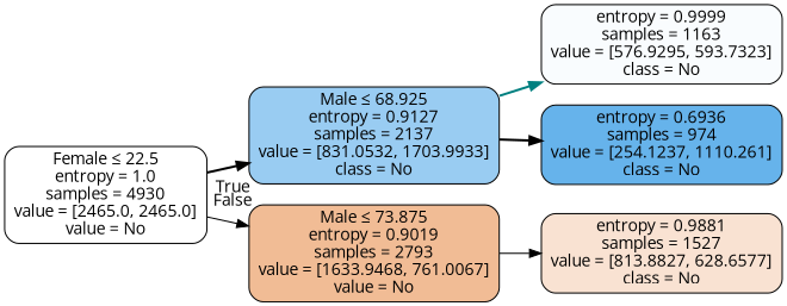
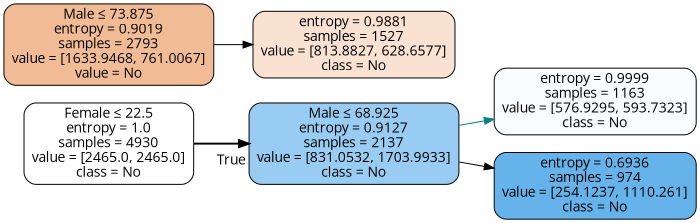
  digraph {
    fontname="Open Sans"
    rankdir=LR
    node [color=black fontname="Open Sans" shape=box style="filled, rounded"]
    edge [color=black fontname="Open Sans" style=bold]
-   n1 [fillcolor="#399de500" label=<Female &le; 22.5<br/>entropy = 1.0<br/>samples = 4930<br/>value = [2465.0, 2465.0]<br/>value = No>]
+   n1 [fillcolor="#399de500" label=<Female &le; 22.5<br/>entropy = 1.0<br/>samples = 4930<br/>value = [2465.0, 2465.0]<br/>class = No>]
    n2 [fillcolor="#399de583" label=<Male &le; 68.925<br/>entropy = 0.9127<br/>samples = 2137<br/>value = [831.0532, 1703.9933]<br/>class = No>]
    n3 [fillcolor="#e5813988" label=<Male &le; 73.875<br/>entropy = 0.9019<br/>samples = 2793<br/>value = [1633.9468, 761.0067]<br/>value = No>]
    n4 [fillcolor="#399de507" label=<entropy = 0.9999<br/>samples = 1163<br/>value = [576.9295, 593.7323]<br/>class = No>]
    n5 [fillcolor="#399de5c5" label=<entropy = 0.6936<br/>samples = 974<br/>value = [254.1237, 1110.261]<br/>class = No>]
    n6 [fillcolor="#e581393a" label=<entropy = 0.9881<br/>samples = 1527<br/>value = [813.8827, 628.6577]<br/>class = No>]
    n1 -> n2 [headlabel=True labelangle=45 labeldistance=2.5]
-   n1 -> n3 [headlabel=False labelangle=-45 labeldistance=2.5 style=solid]
-   n2 -> n4 [color=teal]
-   n2 -> n5
+   n2 -> n4 [color=teal style=solid]
+   n2 -> n5 [style=solid]
    n3 -> n6 [style=solid]
  }
